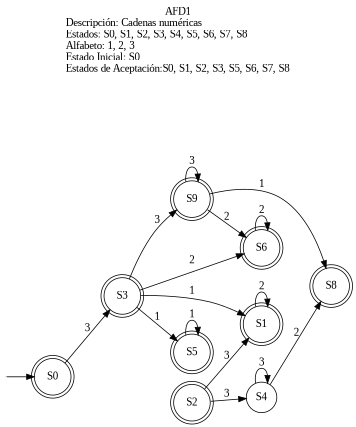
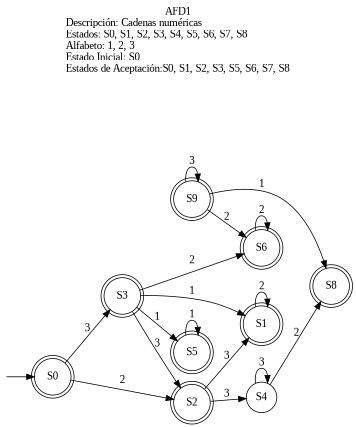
  digraph {
    fontname="Liberation Serif"
    label=<<font>AFD1</font><br/><font>Descripción: Cadenas numéricas</font><br align="left"/><font>Estados: S0, S1, S2, S3, S4, S5, S6, S7, S8</font><br align="left"/><font>Alfabeto: 1, 2, 3</font><br align="left"/><font>Estado Inicial: S0</font><br align="left"/><font>Estados de Aceptación:S0, S1, S2, S3, S5, S6, S7, S8</font><br align="left"/>>
    labelloc=t
    rankdir=LR
    node [fontname="Liberation Serif" shape=circle peripheries=2]
    edge [fontname="Liberation Serif"]
    inicio [shape=point width=0 peripheries=""]
    n2 [label=S0]
    n3 [label=S2]
    n4 [label=S3]
    n5 [label=S1]
    n6 [label=S4 peripheries=""]
    n7 [label=S5]
    n8 [label=S6]
    n9 [label=S9]
    n10 [label=S8]
    inicio -> n2
+   n2 -> n3 [label=2]
    n2 -> n4 [label=3]
    n3 -> n5 [label=3]
    n3 -> n6 [label=3]
    n4 -> n5 [label=1]
    n4 -> n7 [label=1]
    n4 -> n8 [label=2]
-   n4 -> n9 [label=3]
+   n4 -> n3 [label=3]
    n5 -> n5 [label=2]
    n6 -> n6 [label=3]
    n6 -> n10 [label=2]
    n7 -> n7 [label=1]
    n8 -> n8 [label=2]
    n9 -> n8 [label=2]
    n9 -> n9 [label=3]
    n9 -> n10 [label=1]
  }
